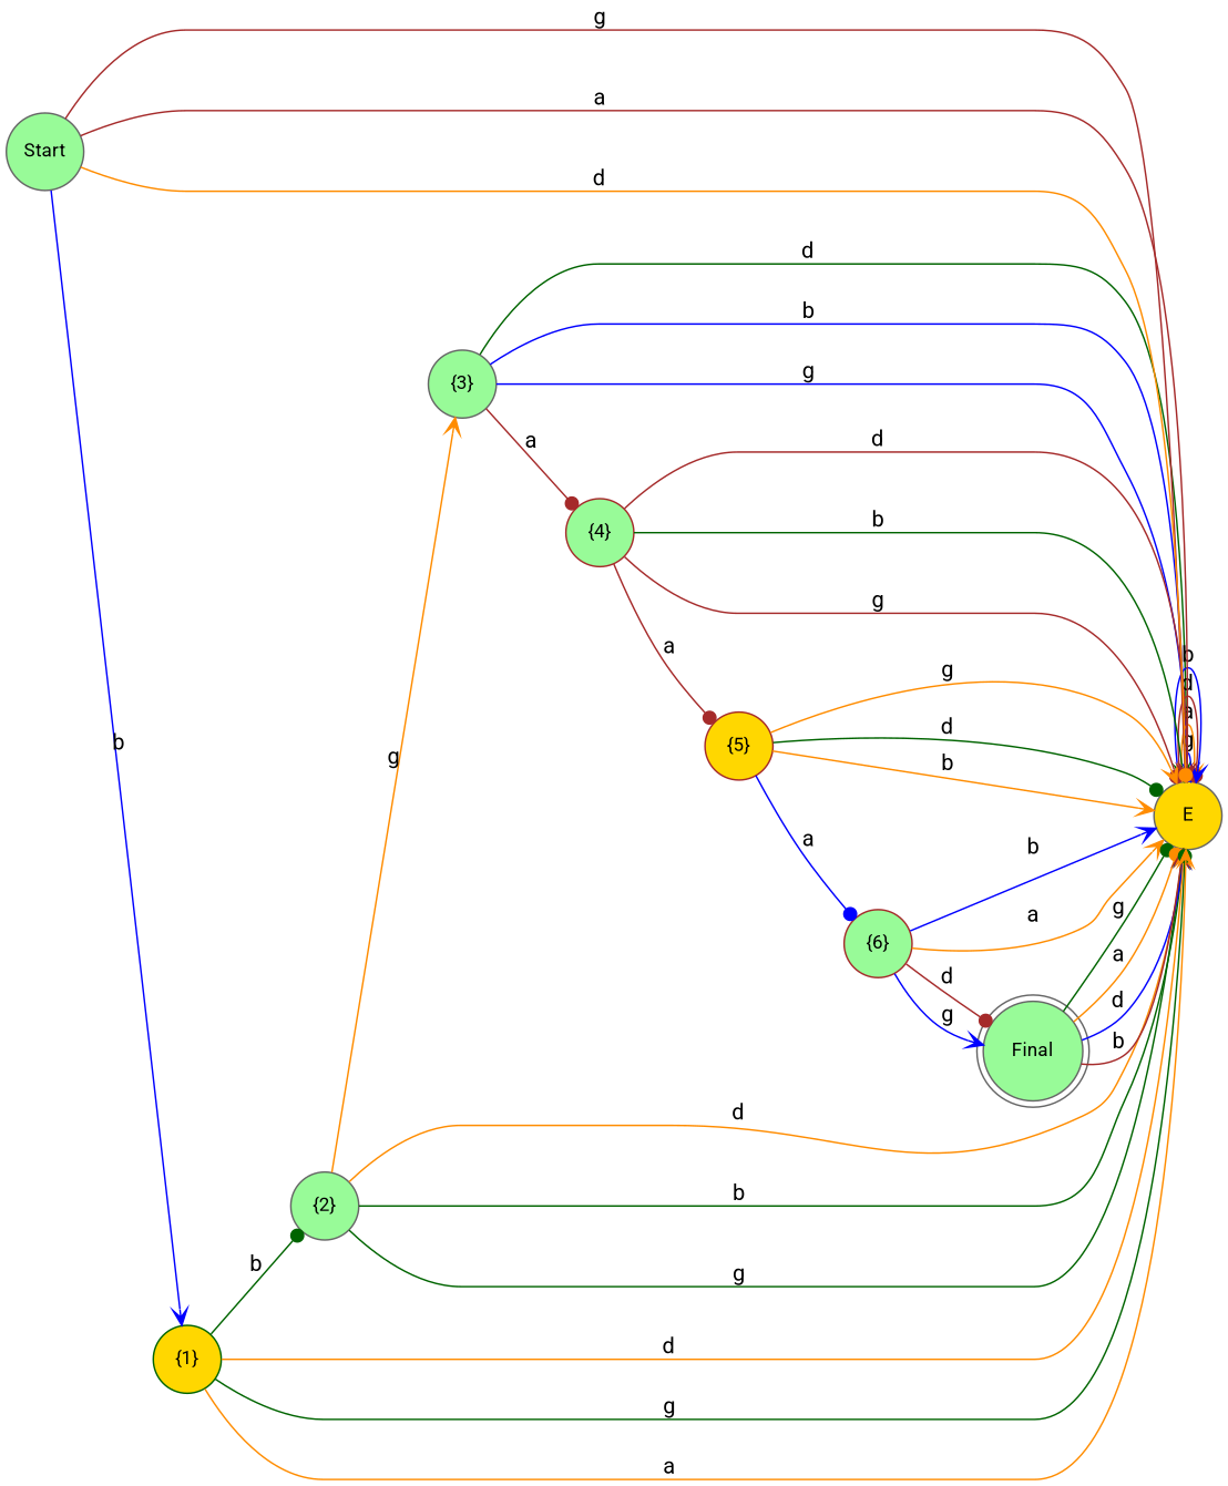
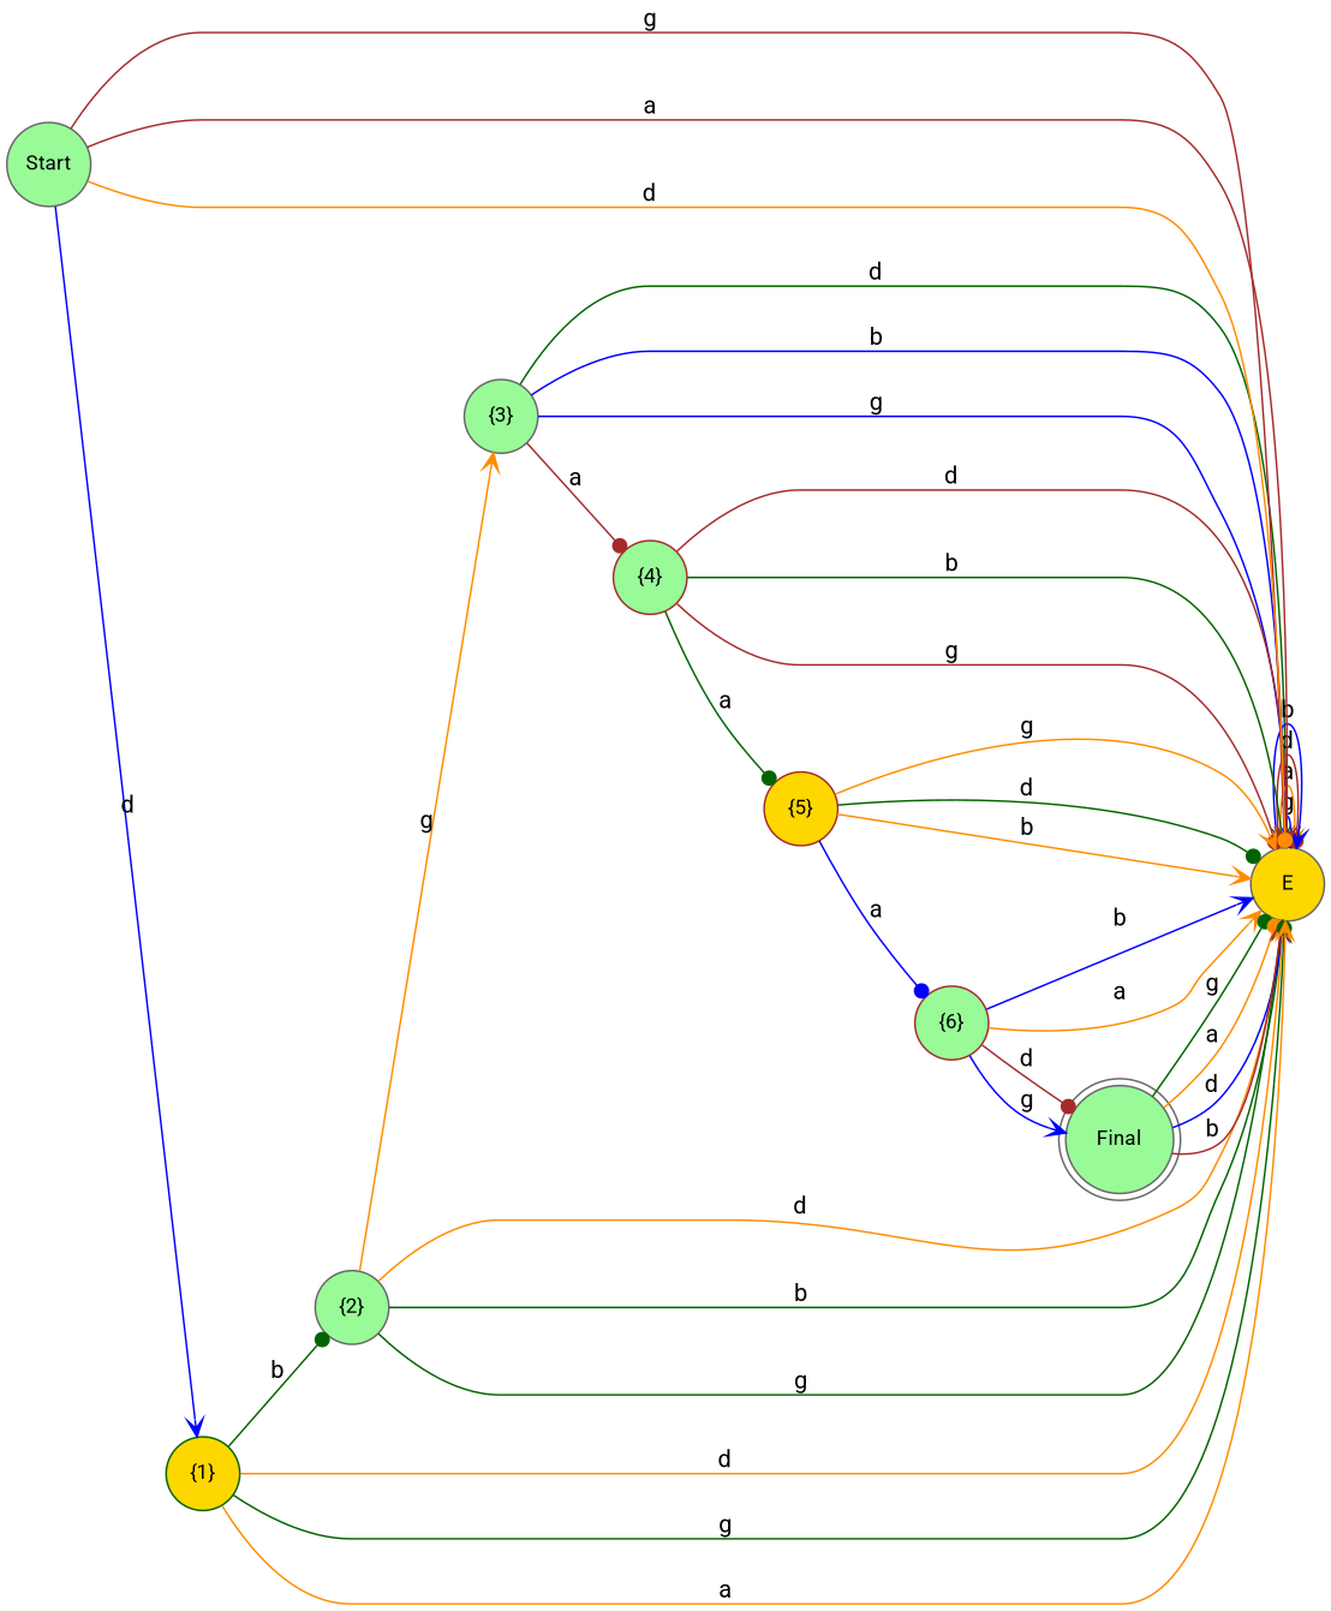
  digraph {
    fontname=Roboto
    rankdir=LR
    node [color=gray40 fillcolor=palegreen fontname=Roboto fontsize=12 shape=circle style=filled]
    edge [arrowhead=vee color=darkorange fontname=Roboto]
    "{2}" [height=0.6 width=0.6]
    "{3}" [height=0.6 width=0.6]
    E [fillcolor=gold height=0.6 width=0.6]
    "{4}" [color=brown height=0.6 width=0.6]
    "{5}" [color=brown fillcolor=gold height=0.6 width=0.6]
    "{6}" [color=brown height=0.6 width=0.6]
    Final [height=0.75924 shape=doublecircle width=0.75924]
    "{1}" [color=darkgreen fillcolor=gold height=0.6 width=0.6]
    Start [height=0.61168 width=0.61168]
    "{2}" -> "{3}" [label=g]
    "{2}" -> E [arrowhead=dot label=d]
    "{2}" -> E [color=darkgreen label=b]
    "{2}" -> E [color=darkgreen label=g]
    "{3}" -> E [arrowhead=dot color=darkgreen label=d]
    "{3}" -> E [arrowhead=dot color=blue label=b]
    "{3}" -> E [arrowhead=dot color=blue label=g]
    "{3}" -> "{4}" [arrowhead=dot color=brown label=a]
    E -> E [color=blue label=g]
    E -> E [label=a]
    E -> E [arrowhead=dot color=brown label=d]
    E -> E [color=blue label=b]
    "{4}" -> E [color=brown label=d]
    "{4}" -> E [color=darkgreen label=b]
    "{4}" -> E [arrowhead=dot color=brown label=g]
-   "{4}" -> "{5}" [arrowhead=dot color=brown label=a]
+   "{4}" -> "{5}" [arrowhead=dot color=darkgreen label=a]
    "{5}" -> E [label=g]
    "{5}" -> E [arrowhead=dot color=darkgreen label=d]
    "{5}" -> E [label=b]
    "{5}" -> "{6}" [arrowhead=dot color=blue label=a]
    "{6}" -> E [color=blue label=b]
    "{6}" -> E [label=a]
    "{6}" -> Final [arrowhead=dot color=brown label=d]
    "{6}" -> Final [color=blue label=g]
    Final -> E [arrowhead=dot color=darkgreen label=g]
    Final -> E [arrowhead=dot label=a]
    Final -> E [color=blue label=d]
    Final -> E [color=brown label=b]
    "{1}" -> "{2}" [arrowhead=dot color=darkgreen label=b]
    "{1}" -> E [label=d]
    "{1}" -> E [arrowhead=dot color=darkgreen label=g]
    "{1}" -> E [label=a]
    Start -> E [color=brown label=g]
    Start -> E [color=brown label=a]
    Start -> E [arrowhead=dot label=d]
-   Start -> "{1}" [color=blue label=b]
+   Start -> "{1}" [color=blue label=d]
  }
